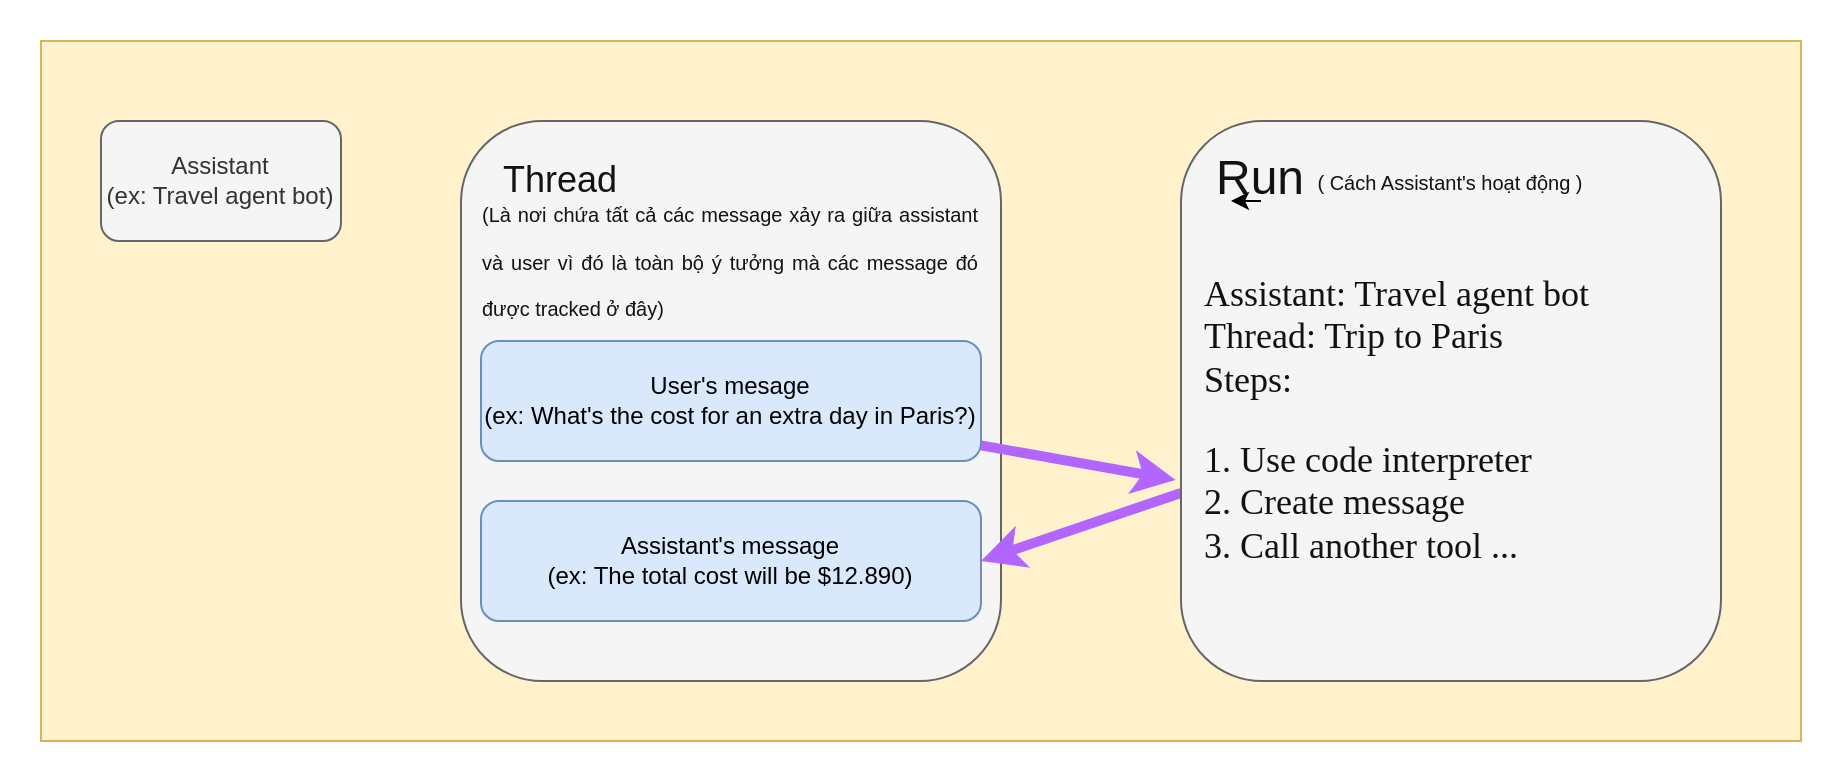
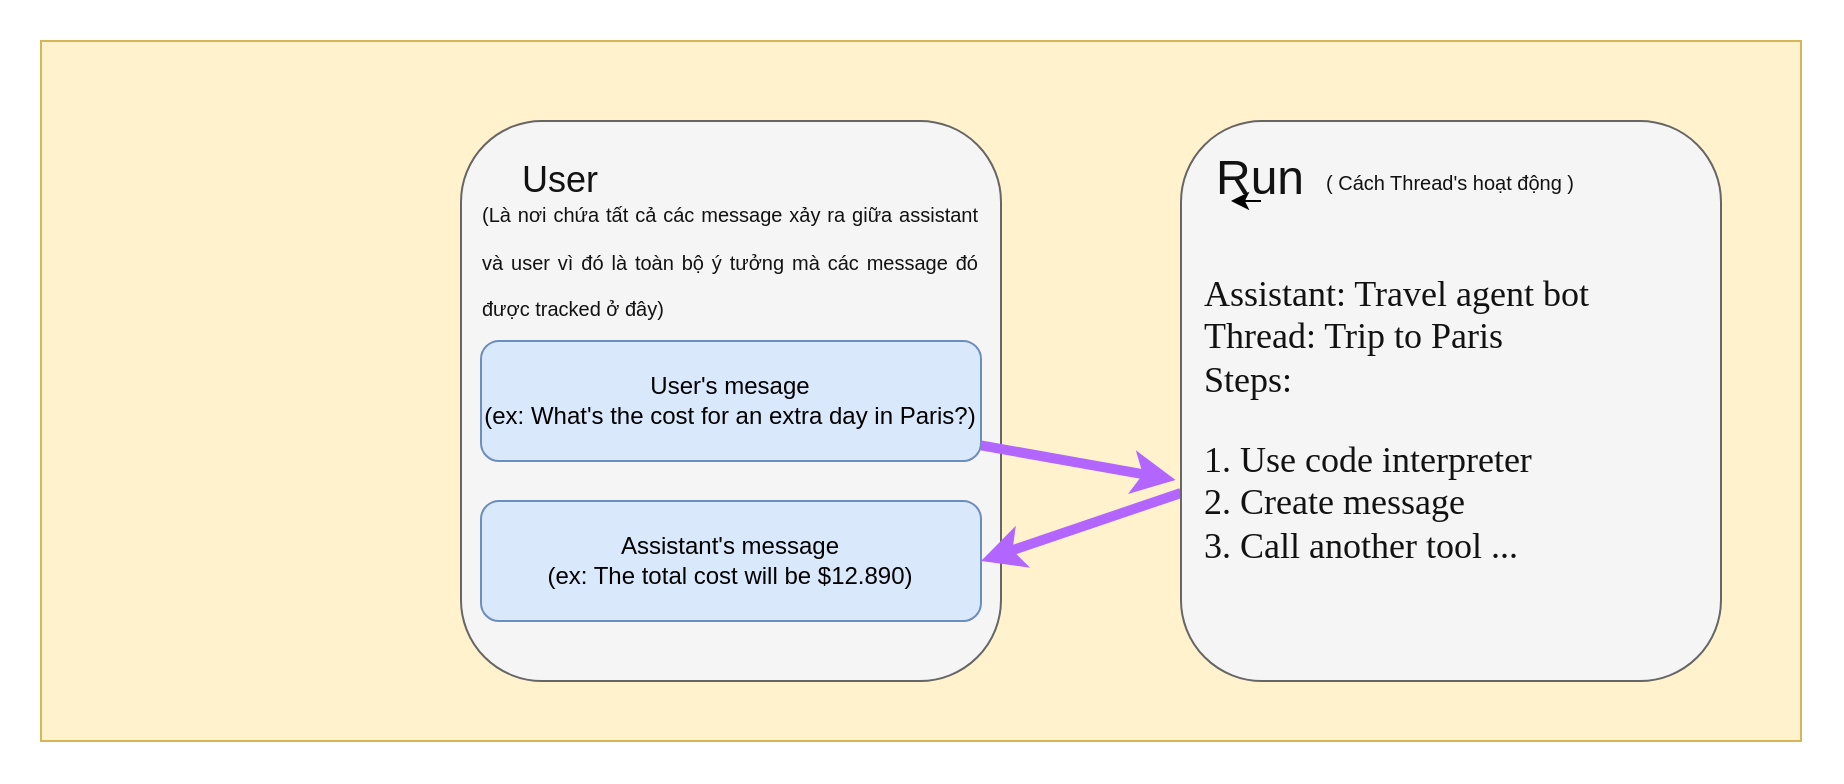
  <mxCell id="0" />
  <mxCell id="1" parent="0" />
  <mxCell id="2" value="" style="rounded=0;whiteSpace=wrap;html=1;fontFamily=Verdana;fontSize=18;fillColor=#fff2cc;strokeColor=#d6b656;" vertex="1" parent="1"><mxGeometry x="20" y="20" width="880" height="350" as="geometry" /></mxCell>
- <mxCell id="3" value="Assistant&lt;br&gt;(ex: Travel agent bot)" style="rounded=1;whiteSpace=wrap;html=1;fillColor=#f5f5f5;fontColor=#333333;strokeColor=#666666;" vertex="1" parent="1"><mxGeometry x="50" y="60" width="120" height="60" as="geometry" /></mxCell>
  <mxCell id="4" value="" style="rounded=1;whiteSpace=wrap;html=1;fillColor=#f5f5f5;fontColor=#333333;strokeColor=#666666;" vertex="1" parent="1"><mxGeometry x="230" y="60" width="270" height="280" as="geometry" /></mxCell>
- <mxCell id="5" value="&lt;font style=&quot;font-size: 18px;&quot; color=&quot;#121212&quot;&gt;Thread&lt;/font&gt;" style="text;html=1;strokeColor=none;fillColor=none;align=center;verticalAlign=middle;whiteSpace=wrap;rounded=0;" vertex="1" parent="1"><mxGeometry x="250" y="75" width="60" height="30" as="geometry" /></mxCell>
+ <mxCell id="5" value="&lt;font style=&quot;font-size: 18px;&quot; color=&quot;#121212&quot;&gt;User&lt;/font&gt;" style="text;html=1;strokeColor=none;fillColor=none;align=center;verticalAlign=middle;whiteSpace=wrap;rounded=0;" vertex="1" parent="1"><mxGeometry x="250" y="75" width="60" height="30" as="geometry" /></mxCell>
  <mxCell id="6" value="&lt;p style=&quot;text-align: justify; line-height: 120%;&quot;&gt;&lt;font style=&quot;font-size: 10px;&quot;&gt;(Là nơi chứa tất cả các message xảy ra giữa assistant và user vì đó là toàn bộ ý tưởng mà các message đó được tracked ở đây)&lt;/font&gt;&lt;/p&gt;" style="text;html=1;strokeColor=none;fillColor=none;align=center;verticalAlign=middle;whiteSpace=wrap;rounded=0;fontSize=18;fontColor=#121212;" vertex="1" parent="1"><mxGeometry x="240" y="100" width="250" height="60" as="geometry" /></mxCell>
  <mxCell id="7" style="edgeStyle=none;html=1;entryX=-0.01;entryY=0.641;entryDx=0;entryDy=0;entryPerimeter=0;fontFamily=Verdana;fontSize=18;fontColor=#000000;strokeWidth=5;strokeColor=#B266FF;" edge="1" parent="1" source="8" target="11"><mxGeometry relative="1" as="geometry" /></mxCell>
  <mxCell id="8" value="&lt;font style=&quot;font-size: 12px;&quot; color=&quot;#000000&quot;&gt;User's mesage&lt;br&gt;(ex: What's the cost for an extra day in Paris?)&lt;br&gt;&lt;/font&gt;" style="rounded=1;whiteSpace=wrap;html=1;fontSize=10;fillColor=#dae8fc;strokeColor=#6c8ebf;" vertex="1" parent="1"><mxGeometry x="240" y="170" width="250" height="60" as="geometry" /></mxCell>
  <mxCell id="9" value="&lt;font style=&quot;font-size: 12px;&quot; color=&quot;#000000&quot;&gt;Assistant's message&lt;br&gt;(ex: The total cost will be $12.890)&lt;br&gt;&lt;/font&gt;" style="rounded=1;whiteSpace=wrap;html=1;fontSize=10;fillColor=#dae8fc;strokeColor=#6c8ebf;" vertex="1" parent="1"><mxGeometry x="240" y="250" width="250" height="60" as="geometry" /></mxCell>
  <mxCell id="10" style="edgeStyle=none;html=1;entryX=1;entryY=0.5;entryDx=0;entryDy=0;strokeColor=#B266FF;strokeWidth=5;fontFamily=Verdana;fontSize=18;fontColor=#000000;" edge="1" parent="1" source="11" target="9"><mxGeometry relative="1" as="geometry" /></mxCell>
  <mxCell id="11" value="" style="rounded=1;whiteSpace=wrap;html=1;fillColor=#f5f5f5;fontColor=#333333;strokeColor=#666666;" vertex="1" parent="1"><mxGeometry x="590" y="60" width="270" height="280" as="geometry" /></mxCell>
  <mxCell id="12" value="&lt;p style=&quot;text-align: justify; line-height: 120%;&quot;&gt;&lt;font style=&quot;font-size: 24px;&quot;&gt;Run&lt;/font&gt;&lt;/p&gt;" style="text;html=1;strokeColor=none;fillColor=none;align=center;verticalAlign=middle;whiteSpace=wrap;rounded=0;fontSize=18;fontColor=#121212;" vertex="1" parent="1"><mxGeometry x="600" y="80" width="60" height="20" as="geometry" /></mxCell>
  <mxCell id="13" style="edgeStyle=none;html=1;exitX=0.5;exitY=1;exitDx=0;exitDy=0;entryX=0.25;entryY=1;entryDx=0;entryDy=0;fontSize=24;fontColor=#000000;" edge="1" parent="1" source="12" target="12"><mxGeometry relative="1" as="geometry" /></mxCell>
- <mxCell id="14" value="&lt;p style=&quot;text-align: justify; line-height: 120%;&quot;&gt;&lt;span style=&quot;font-size: 10px;&quot;&gt;( Cách Assistant's hoạt động )&lt;/span&gt;&lt;/p&gt;" style="text;html=1;strokeColor=none;fillColor=none;align=center;verticalAlign=middle;whiteSpace=wrap;rounded=0;fontSize=18;fontColor=#121212;" vertex="1" parent="1"><mxGeometry x="625" y="80" width="200" height="20" as="geometry" /></mxCell>
+ <mxCell id="14" value="&lt;p style=&quot;text-align: justify; line-height: 120%;&quot;&gt;&lt;span style=&quot;font-size: 10px;&quot;&gt;( Cách Thread's hoạt động )&lt;/span&gt;&lt;/p&gt;" style="text;html=1;strokeColor=none;fillColor=none;align=center;verticalAlign=middle;whiteSpace=wrap;rounded=0;fontSize=18;fontColor=#121212;" vertex="1" parent="1"><mxGeometry x="625" y="80" width="200" height="20" as="geometry" /></mxCell>
  <mxCell id="15" value="&lt;p style=&quot;line-height: 120%;&quot;&gt;&lt;font face=&quot;Verdana&quot; style=&quot;font-size: 18px;&quot;&gt;Assistant: Travel agent bot&lt;br&gt;Thread: Trip to Paris&lt;br&gt;Steps:&lt;/font&gt;&lt;/p&gt;&lt;p style=&quot;line-height: 120%;&quot;&gt;&lt;font face=&quot;Verdana&quot; style=&quot;font-size: 18px;&quot;&gt;1. Use code interpreter&lt;br&gt;2. Create message&lt;br&gt;3. Call another tool ...&lt;/font&gt;&lt;/p&gt;" style="text;html=1;strokeColor=none;fillColor=none;align=left;verticalAlign=middle;whiteSpace=wrap;rounded=0;fontSize=18;fontColor=#121212;" vertex="1" parent="1"><mxGeometry x="600" y="105" width="250" height="210" as="geometry" /></mxCell>
